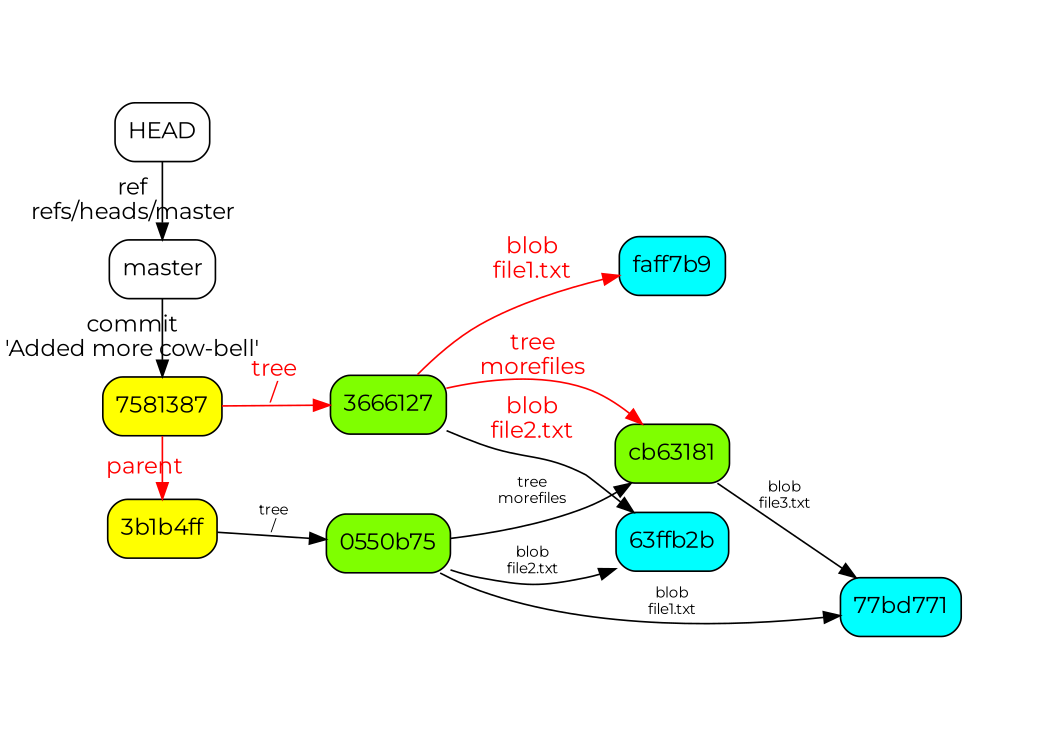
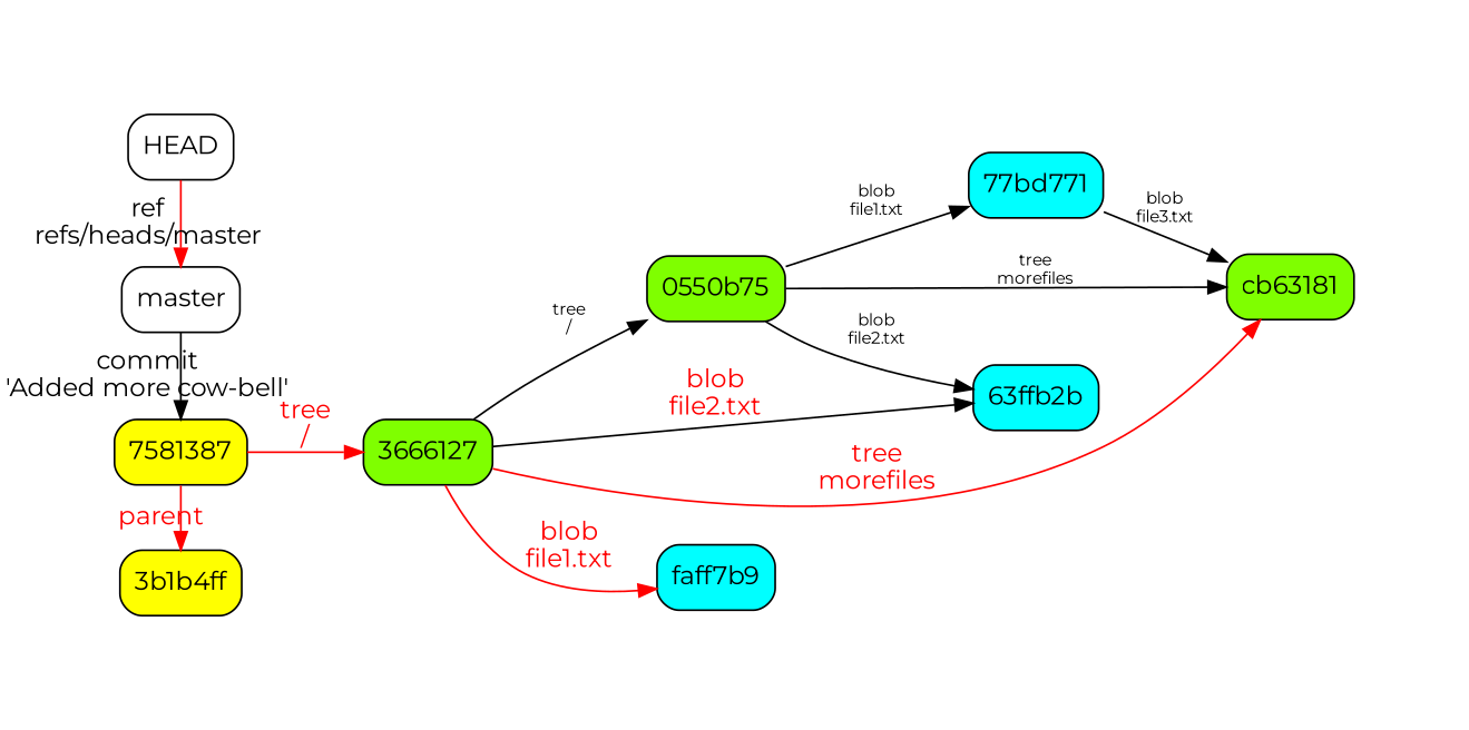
  digraph {
    fontcolor=black
    fontname=Montserrat
    rankdir=LR
    node [fillcolor=chartreuse fontname=Montserrat fontsize=14 shape=box style="rounded,filled"]
    edge [fontname=Montserrat fontsize=14]
    HEAD [fillcolor=white]
    master [fillcolor=white]
    "3b1b4ff" [fillcolor=yellow]
    7581387 [fillcolor=yellow]
    "0550b75"
    cb63181
    3666127
    "77bd771" [fillcolor=cyan]
    "63ffb2b" [fillcolor=cyan]
    faff7b9 [fillcolor=cyan]
    subgraph sub_1 {
      rank=same
      HEAD
      master
    }
    subgraph sub_2 {
      rank=same
      "3b1b4ff"
      7581387
    }
    subgraph sub_3 {
      "0550b75"
      cb63181
      3666127
    }
    subgraph sub_4 {
      "77bd771"
      "63ffb2b"
      faff7b9
    }
    subgraph sub_5 {
      "3b1b4ff"
      "0550b75"
      cb63181
      "77bd771"
      "63ffb2b"
    }
    subgraph sub_6 {
      "3b1b4ff"
      7581387
      cb63181
      3666127
      "63ffb2b"
      faff7b9
    }
-   HEAD -> master [label=<ref<BR/>refs/heads/master>]
+   HEAD -> master [label=<ref<BR/>refs/heads/master> color=red]
    master -> 7581387 [constraint=false label=<commit<BR/>'Added more cow-bell'>]
-   "3b1b4ff" -> "0550b75" [fontsize=9 label=<tree<BR/>/>]
+   3666127 -> "0550b75" [fontsize=9 label=<tree<BR/>/>]
    7581387 -> "3b1b4ff" [color=red fontcolor=red label=<parent>]
    7581387 -> 3666127 [color=red fontcolor=red label=<tree<BR/>/>]
    "0550b75" -> cb63181 [fontsize=9 label=<tree<BR/>morefiles>]
    "0550b75" -> "77bd771" [fontsize=9 label=<blob<BR/>file1.txt>]
    "0550b75" -> "63ffb2b" [fontsize=9 label=<blob<BR/>file2.txt>]
-   cb63181 -> "77bd771" [fontsize=9 label=<blob<BR/>file3.txt>]
+   "77bd771" -> cb63181 [fontsize=9 label=<blob<BR/>file3.txt>]
    3666127 -> cb63181 [color=red fontcolor=red label=<tree<BR/>morefiles>]
    3666127 -> "63ffb2b" [color=black fontcolor=red label=<blob<BR/>file2.txt>]
    3666127 -> faff7b9 [color=red fontcolor=red label=<blob<BR/>file1.txt>]
  }
